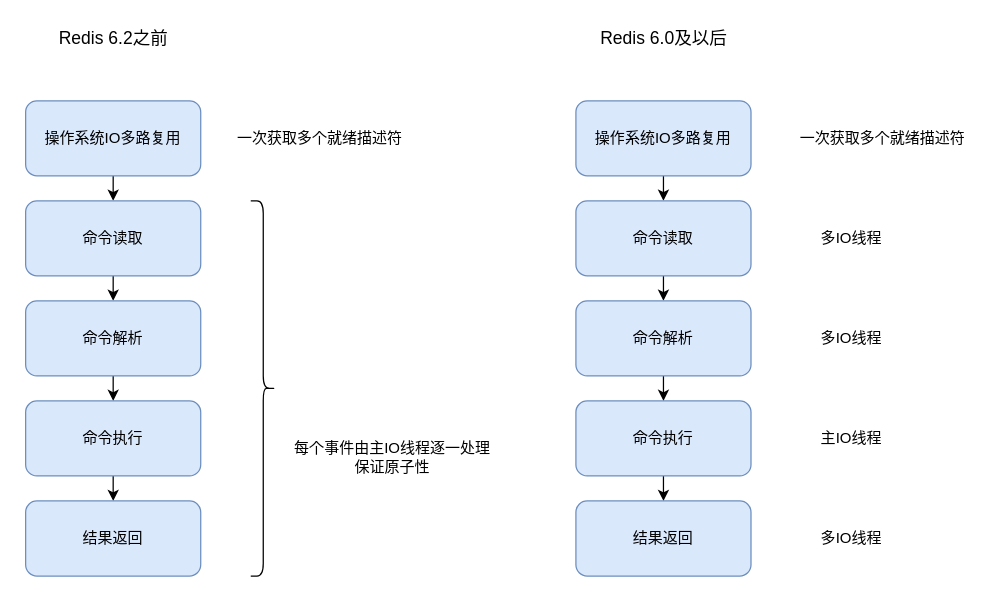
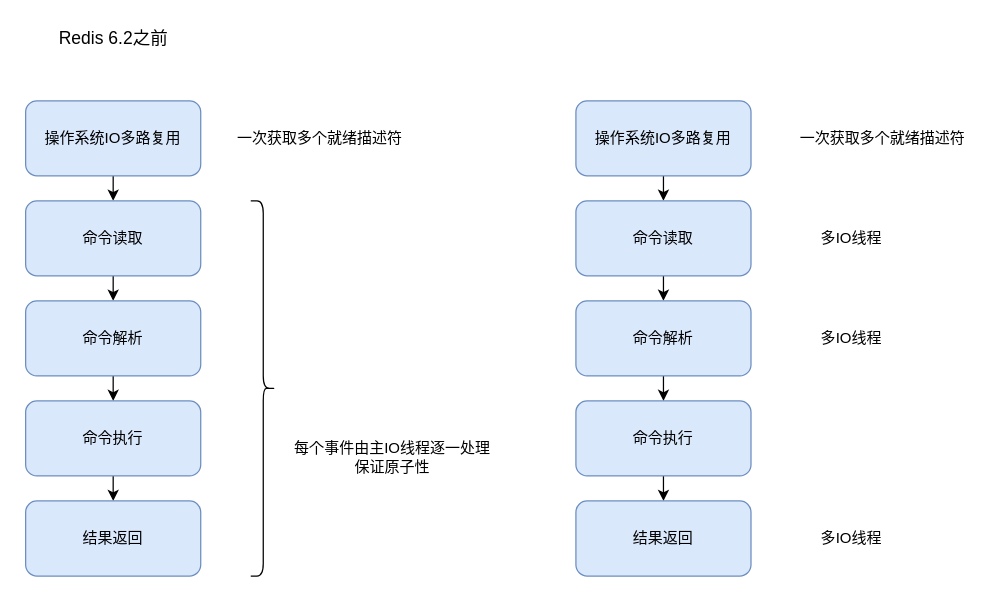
  <mxCell id="0" />
  <mxCell id="1" parent="0" />
  <mxCell id="2" style="edgeStyle=orthogonalEdgeStyle;rounded=0;orthogonalLoop=1;jettySize=auto;html=1;exitX=0.5;exitY=1;exitDx=0;exitDy=0;entryX=0.5;entryY=0;entryDx=0;entryDy=0;" edge="1" parent="1" source="3" target="6"><mxGeometry relative="1" as="geometry" /></mxCell>
  <mxCell id="3" value="操作系统IO多路复用" style="rounded=1;whiteSpace=wrap;html=1;fillColor=#dae8fc;strokeColor=#6c8ebf;" vertex="1" parent="1"><mxGeometry x="460" y="80" width="140" height="60" as="geometry" /></mxCell>
  <mxCell id="4" value="一次获取多个就绪描述符" style="text;html=1;align=center;verticalAlign=middle;resizable=0;points=[];autosize=1;strokeColor=none;fillColor=none;" vertex="1" parent="1"><mxGeometry x="630" y="100" width="150" height="20" as="geometry" /></mxCell>
  <mxCell id="5" style="edgeStyle=orthogonalEdgeStyle;rounded=0;orthogonalLoop=1;jettySize=auto;html=1;exitX=0.5;exitY=1;exitDx=0;exitDy=0;entryX=0.5;entryY=0;entryDx=0;entryDy=0;" edge="1" parent="1" source="6" target="8"><mxGeometry relative="1" as="geometry" /></mxCell>
  <mxCell id="6" value="命令读取" style="rounded=1;whiteSpace=wrap;html=1;fillColor=#dae8fc;strokeColor=#6c8ebf;" vertex="1" parent="1"><mxGeometry x="460" y="160" width="140" height="60" as="geometry" /></mxCell>
  <mxCell id="7" style="edgeStyle=orthogonalEdgeStyle;rounded=0;orthogonalLoop=1;jettySize=auto;html=1;exitX=0.5;exitY=1;exitDx=0;exitDy=0;entryX=0.5;entryY=0;entryDx=0;entryDy=0;" edge="1" parent="1" source="8" target="10"><mxGeometry relative="1" as="geometry" /></mxCell>
  <mxCell id="8" value="命令解析" style="rounded=1;whiteSpace=wrap;html=1;fillColor=#dae8fc;strokeColor=#6c8ebf;" vertex="1" parent="1"><mxGeometry x="460" y="240" width="140" height="60" as="geometry" /></mxCell>
  <mxCell id="9" style="edgeStyle=orthogonalEdgeStyle;rounded=0;orthogonalLoop=1;jettySize=auto;html=1;exitX=0.5;exitY=1;exitDx=0;exitDy=0;entryX=0.5;entryY=0;entryDx=0;entryDy=0;" edge="1" parent="1" source="10" target="11"><mxGeometry relative="1" as="geometry" /></mxCell>
  <mxCell id="10" value="命令执行" style="rounded=1;whiteSpace=wrap;html=1;fillColor=#dae8fc;strokeColor=#6c8ebf;" vertex="1" parent="1"><mxGeometry x="460" y="320" width="140" height="60" as="geometry" /></mxCell>
  <mxCell id="11" value="结果返回" style="rounded=1;whiteSpace=wrap;html=1;fillColor=#dae8fc;strokeColor=#6c8ebf;" vertex="1" parent="1"><mxGeometry x="460" y="400" width="140" height="60" as="geometry" /></mxCell>
  <mxCell id="12" value="多IO线程" style="text;html=1;align=center;verticalAlign=middle;resizable=0;points=[];autosize=1;strokeColor=none;fillColor=none;" vertex="1" parent="1"><mxGeometry x="650" y="180" width="60" height="20" as="geometry" /></mxCell>
  <mxCell id="13" value="多IO线程" style="text;html=1;align=center;verticalAlign=middle;resizable=0;points=[];autosize=1;strokeColor=none;fillColor=none;" vertex="1" parent="1"><mxGeometry x="650" y="260" width="60" height="20" as="geometry" /></mxCell>
- <mxCell id="14" value="主IO线程" style="text;html=1;align=center;verticalAlign=middle;resizable=0;points=[];autosize=1;strokeColor=none;fillColor=none;" vertex="1" parent="1"><mxGeometry x="650" y="340" width="60" height="20" as="geometry" /></mxCell>
  <mxCell id="15" value="多IO线程" style="text;html=1;align=center;verticalAlign=middle;resizable=0;points=[];autosize=1;strokeColor=none;fillColor=none;" vertex="1" parent="1"><mxGeometry x="650" y="420" width="60" height="20" as="geometry" /></mxCell>
  <mxCell id="16" style="edgeStyle=orthogonalEdgeStyle;rounded=0;orthogonalLoop=1;jettySize=auto;html=1;exitX=0.5;exitY=1;exitDx=0;exitDy=0;entryX=0.5;entryY=0;entryDx=0;entryDy=0;" edge="1" parent="1" source="17" target="20"><mxGeometry relative="1" as="geometry" /></mxCell>
  <mxCell id="17" value="操作系统IO多路复用" style="rounded=1;whiteSpace=wrap;html=1;fillColor=#dae8fc;strokeColor=#6c8ebf;" vertex="1" parent="1"><mxGeometry x="20" y="80" width="140" height="60" as="geometry" /></mxCell>
  <mxCell id="18" value="一次获取多个就绪描述符" style="text;html=1;align=center;verticalAlign=middle;resizable=0;points=[];autosize=1;strokeColor=none;fillColor=none;" vertex="1" parent="1"><mxGeometry x="180" y="100" width="150" height="20" as="geometry" /></mxCell>
  <mxCell id="19" style="edgeStyle=orthogonalEdgeStyle;rounded=0;orthogonalLoop=1;jettySize=auto;html=1;exitX=0.5;exitY=1;exitDx=0;exitDy=0;entryX=0.5;entryY=0;entryDx=0;entryDy=0;" edge="1" parent="1" source="20" target="22"><mxGeometry relative="1" as="geometry" /></mxCell>
  <mxCell id="20" value="命令读取" style="rounded=1;whiteSpace=wrap;html=1;fillColor=#dae8fc;strokeColor=#6c8ebf;" vertex="1" parent="1"><mxGeometry x="20" y="160" width="140" height="60" as="geometry" /></mxCell>
  <mxCell id="21" style="edgeStyle=orthogonalEdgeStyle;rounded=0;orthogonalLoop=1;jettySize=auto;html=1;exitX=0.5;exitY=1;exitDx=0;exitDy=0;entryX=0.5;entryY=0;entryDx=0;entryDy=0;" edge="1" parent="1" source="22" target="24"><mxGeometry relative="1" as="geometry" /></mxCell>
  <mxCell id="22" value="命令解析" style="rounded=1;whiteSpace=wrap;html=1;fillColor=#dae8fc;strokeColor=#6c8ebf;" vertex="1" parent="1"><mxGeometry x="20" y="240" width="140" height="60" as="geometry" /></mxCell>
  <mxCell id="23" style="edgeStyle=orthogonalEdgeStyle;rounded=0;orthogonalLoop=1;jettySize=auto;html=1;exitX=0.5;exitY=1;exitDx=0;exitDy=0;entryX=0.5;entryY=0;entryDx=0;entryDy=0;" edge="1" parent="1" source="24" target="25"><mxGeometry relative="1" as="geometry" /></mxCell>
  <mxCell id="24" value="命令执行" style="rounded=1;whiteSpace=wrap;html=1;fillColor=#dae8fc;strokeColor=#6c8ebf;" vertex="1" parent="1"><mxGeometry x="20" y="320" width="140" height="60" as="geometry" /></mxCell>
  <mxCell id="25" value="结果返回" style="rounded=1;whiteSpace=wrap;html=1;fillColor=#dae8fc;strokeColor=#6c8ebf;" vertex="1" parent="1"><mxGeometry x="20" y="400" width="140" height="60" as="geometry" /></mxCell>
  <mxCell id="26" value="" style="shape=curlyBracket;whiteSpace=wrap;html=1;rounded=1;flipH=1;size=0.5;" vertex="1" parent="1"><mxGeometry x="200" y="160" width="20" height="300" as="geometry" /></mxCell>
  <mxCell id="27" value="每个事件由主IO线程逐一处理&lt;br&gt;保证原子性" style="text;html=1;align=center;verticalAlign=middle;resizable=0;points=[];autosize=1;strokeColor=none;fillColor=none;" vertex="1" parent="1"><mxGeometry x="228" y="350" width="170" height="30" as="geometry" /></mxCell>
  <mxCell id="28" value="&lt;font style=&quot;font-size: 14px&quot;&gt;Redis 6.2之前&lt;/font&gt;" style="text;html=1;align=center;verticalAlign=middle;resizable=0;points=[];autosize=1;strokeColor=none;fillColor=none;" vertex="1" parent="1"><mxGeometry x="40" y="20" width="100" height="20" as="geometry" /></mxCell>
- <mxCell id="29" value="&lt;font style=&quot;font-size: 14px&quot;&gt;Redis 6.0及以后&lt;/font&gt;" style="text;html=1;align=center;verticalAlign=middle;resizable=0;points=[];autosize=1;strokeColor=none;fillColor=none;" vertex="1" parent="1"><mxGeometry x="470" y="20" width="120" height="20" as="geometry" /></mxCell>
